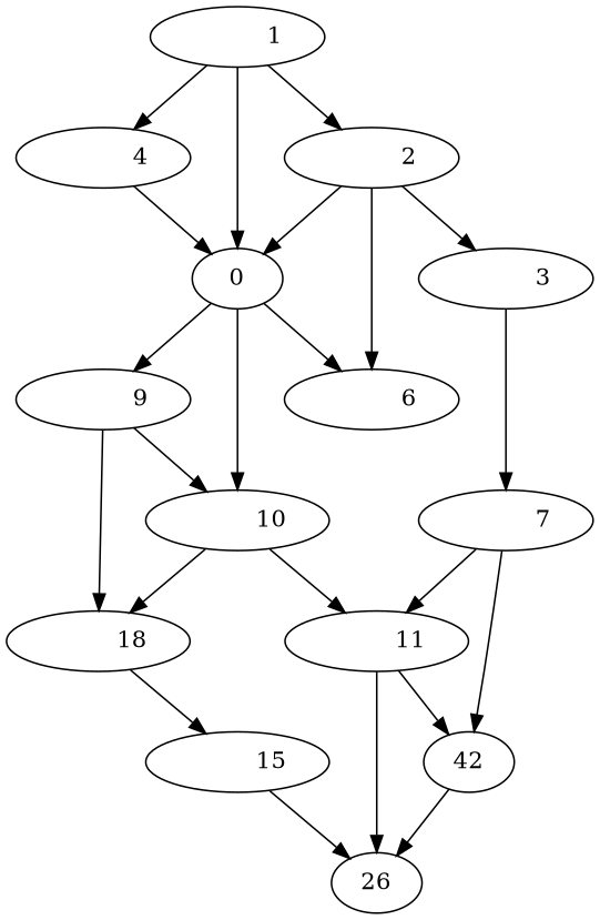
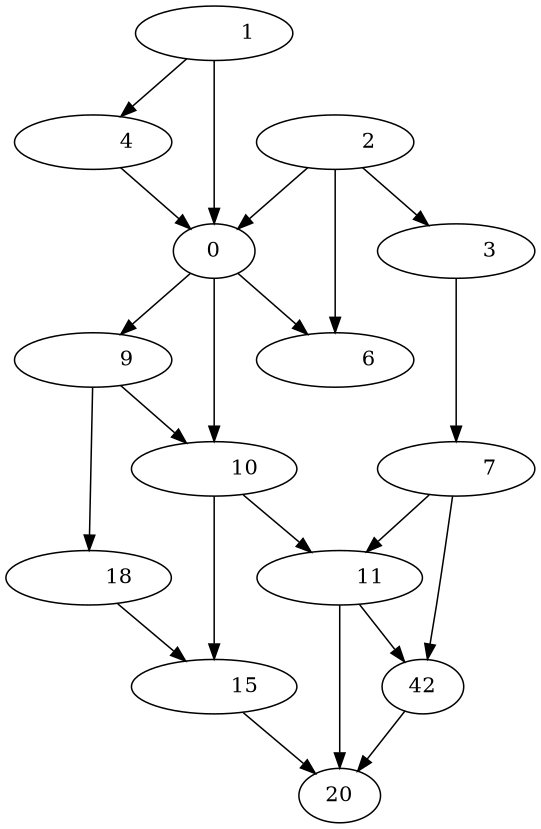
  digraph {
    edge [dir=normal]
    n1 [label="           1 "]
    n2 [label="           2 "]
    n3 [label=0]
    n4 [label="           4 "]
    n5 [label="           3 "]
    n6 [label="           6 "]
    n7 [label="          10 "]
    n8 [label="           9 "]
    n9 [label="           7 "]
    n10 [label="          11 "]
    n11 [label="          15 "]
    n12 [label="          18 "]
    n13 [label=42]
-   20 [label=26]
-   n1 -> n2
+   20
    n1 -> n3
    n1 -> n4
    n2 -> n3
    n2 -> n5
    n2 -> n6
    n3 -> n6
    n3 -> n7
    n3 -> n8
    n4 -> n3
    n5 -> n9
    n7 -> n10
-   n7 -> n12
+   n7 -> n11
    n8 -> n7
    n8 -> n12
    n9 -> n10
    n9 -> n13
    n10 -> n13
    n10 -> 20
    n11 -> 20
    n12 -> n11
    n13 -> 20
  }
